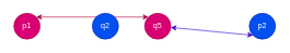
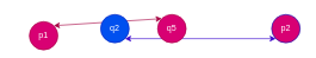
  <mxCell id="0" />
  <mxCell id="1" parent="0" />
- <mxCell id="2" value="p1" style="ellipse;whiteSpace=wrap;html=1;aspect=fixed;fillColor=#d80073;strokeColor=#A50040;fontColor=#ffffff;" vertex="1" parent="1"><mxGeometry x="20" y="20" width="40" height="40" as="geometry" /></mxCell>
+ <mxCell id="2" value="p1" style="ellipse;whiteSpace=wrap;html=1;aspect=fixed;fillColor=#d80073;strokeColor=#A50040;fontColor=#ffffff;" vertex="1" parent="1"><mxGeometry x="40" y="30" width="40" height="40" as="geometry" /></mxCell>
  <mxCell id="3" value="" style="endArrow=classic;html=1;exitX=1;exitY=0;exitDx=0;exitDy=0;entryX=0;entryY=0;entryDx=0;entryDy=0;startArrow=classic;startFill=1;fillColor=#d80073;strokeColor=#A50040;" edge="1" parent="1" source="2" target="7"><mxGeometry width="50" height="50" relative="1" as="geometry"><mxPoint x="270" y="0" as="sourcePoint" /><mxPoint x="320" y="-50" as="targetPoint" /></mxGeometry></mxCell>
  <mxCell id="4" value="&lt;div&gt;q2&lt;/div&gt;" style="ellipse;whiteSpace=wrap;html=1;aspect=fixed;fillColor=#0050ef;strokeColor=#001DBC;fontColor=#ffffff;" vertex="1" parent="1"><mxGeometry x="140" y="20" width="40" height="40" as="geometry" /></mxCell>
- <mxCell id="5" value="p2" style="ellipse;whiteSpace=wrap;html=1;aspect=fixed;fillColor=#0050ef;strokeColor=#001DBC;fontColor=#ffffff;" vertex="1" parent="1"><mxGeometry x="380" y="20" width="40" height="40" as="geometry" /></mxCell>
- <mxCell id="6" value="" style="endArrow=classic;html=1;exitX=0;exitY=1;exitDx=0;exitDy=0;startArrow=classic;startFill=1;fillColor=#6a00ff;strokeColor=#3700CC;" edge="1" parent="1" source="5" target="7"><mxGeometry width="50" height="50" relative="1" as="geometry"><mxPoint x="303" y="66" as="sourcePoint" /><mxPoint x="610" y="-50" as="targetPoint" /></mxGeometry></mxCell>
+ <mxCell id="5" value="p2" style="ellipse;whiteSpace=wrap;html=1;aspect=fixed;fillColor=#d80073;strokeColor=#001DBC;fontColor=#ffffff;" vertex="1" parent="1"><mxGeometry x="380" y="20" width="40" height="40" as="geometry" /></mxCell>
+ <mxCell id="6" value="" style="endArrow=classic;html=1;entryX=1;entryY=1;entryDx=0;entryDy=0;exitX=0;exitY=1;exitDx=0;exitDy=0;startArrow=classic;startFill=1;fillColor=#6a00ff;strokeColor=#3700CC;" edge="1" parent="1" source="5" target="4"><mxGeometry width="50" height="50" relative="1" as="geometry"><mxPoint x="303" y="66" as="sourcePoint" /><mxPoint x="610" y="-50" as="targetPoint" /></mxGeometry></mxCell>
  <mxCell id="7" value="q5" style="ellipse;whiteSpace=wrap;html=1;aspect=fixed;fillColor=#d80073;strokeColor=#A50040;fontColor=#ffffff;" vertex="1" parent="1"><mxGeometry x="220" y="20" width="40" height="40" as="geometry" /></mxCell>
